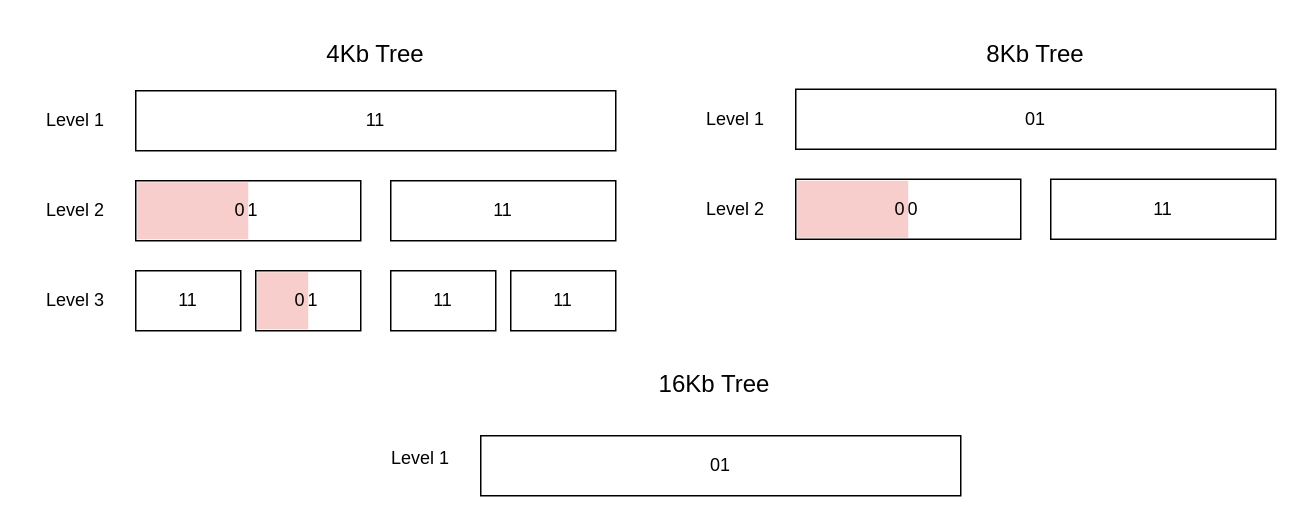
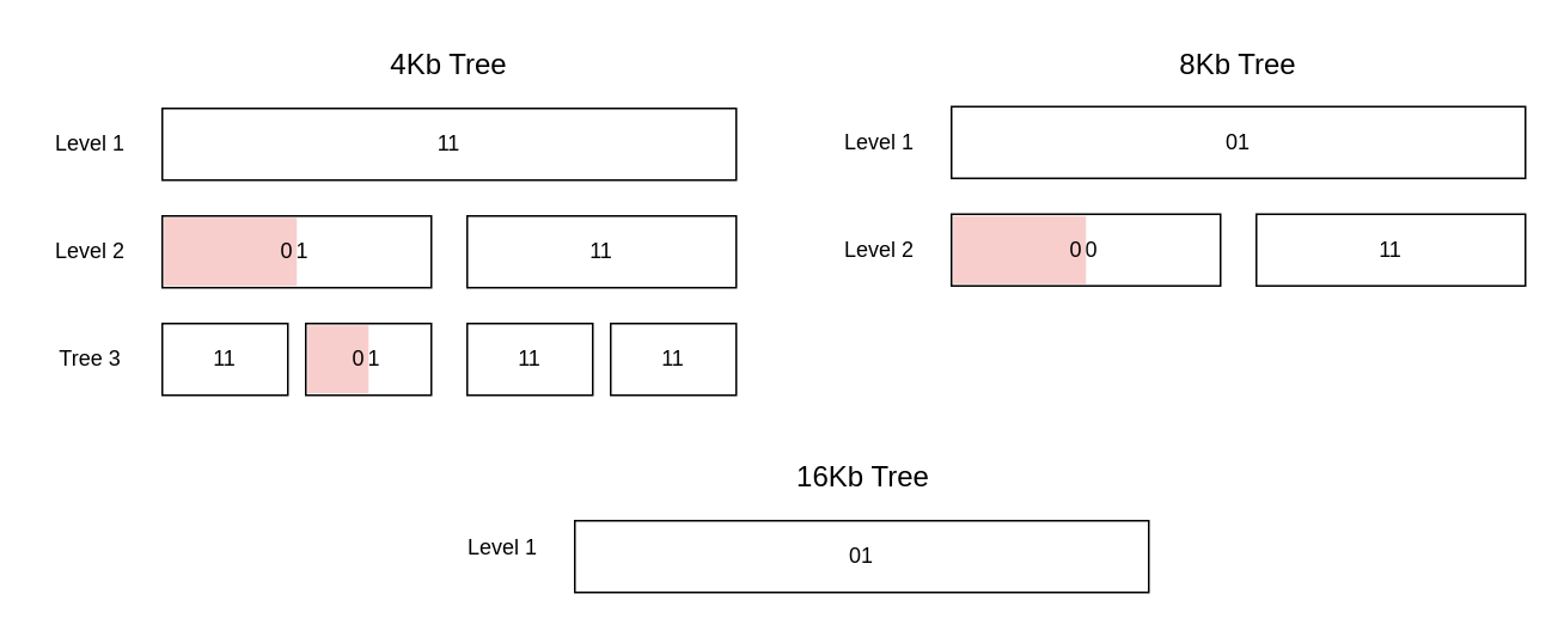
  <mxCell id="0" />
  <mxCell id="1" parent="0" />
  <mxCell id="2" value="Level 2" style="text;html=1;strokeColor=none;fillColor=none;align=center;verticalAlign=middle;whiteSpace=wrap;rounded=0;" vertex="1" parent="1"><mxGeometry x="20" y="125" width="60" height="30" as="geometry" /></mxCell>
- <mxCell id="3" value="Level 3" style="text;html=1;strokeColor=none;fillColor=none;align=center;verticalAlign=middle;whiteSpace=wrap;rounded=0;" vertex="1" parent="1"><mxGeometry x="20" y="185" width="60" height="30" as="geometry" /></mxCell>
+ <mxCell id="3" value="Tree 3" style="text;html=1;strokeColor=none;fillColor=none;align=center;verticalAlign=middle;whiteSpace=wrap;rounded=0;" vertex="1" parent="1"><mxGeometry x="20" y="185" width="60" height="30" as="geometry" /></mxCell>
  <mxCell id="4" value="Level 1" style="text;html=1;strokeColor=none;fillColor=none;align=center;verticalAlign=middle;whiteSpace=wrap;rounded=0;" vertex="1" parent="1"><mxGeometry x="20" y="65" width="60" height="30" as="geometry" /></mxCell>
  <mxCell id="5" value="11" style="rounded=0;whiteSpace=wrap;html=1;" vertex="1" parent="1"><mxGeometry x="90" y="60" width="320" height="40" as="geometry" /></mxCell>
  <mxCell id="6" value="01" style="rounded=0;whiteSpace=wrap;html=1;fillColor=default;strokeColor=default;" vertex="1" parent="1"><mxGeometry x="90" y="120" width="150" height="40" as="geometry" /></mxCell>
  <mxCell id="7" value="11" style="rounded=0;whiteSpace=wrap;html=1;" vertex="1" parent="1"><mxGeometry x="260" y="120" width="150" height="40" as="geometry" /></mxCell>
  <mxCell id="8" value="11" style="rounded=0;whiteSpace=wrap;html=1;fillColor=default;strokeColor=default;" vertex="1" parent="1"><mxGeometry x="90" y="180" width="70" height="40" as="geometry" /></mxCell>
  <mxCell id="9" value="01" style="rounded=0;whiteSpace=wrap;html=1;" vertex="1" parent="1"><mxGeometry x="170" y="180" width="70" height="40" as="geometry" /></mxCell>
  <mxCell id="10" value="11" style="rounded=0;whiteSpace=wrap;html=1;fillColor=default;strokeColor=default;" vertex="1" parent="1"><mxGeometry x="260" y="180" width="70" height="40" as="geometry" /></mxCell>
  <mxCell id="11" value="11" style="rounded=0;whiteSpace=wrap;html=1;" vertex="1" parent="1"><mxGeometry x="340" y="180" width="70" height="40" as="geometry" /></mxCell>
  <mxCell id="12" value="&lt;div align=&quot;right&quot;&gt;0&lt;/div&gt;" style="rounded=0;whiteSpace=wrap;html=1;strokeColor=none;fillColor=#f8cecc;align=right;" vertex="1" parent="1"><mxGeometry x="91" y="121" width="74" height="38" as="geometry" /></mxCell>
  <mxCell id="13" value="&lt;div align=&quot;right&quot;&gt;0&lt;/div&gt;" style="rounded=0;whiteSpace=wrap;html=1;strokeColor=none;fillColor=#f8cecc;align=right;" vertex="1" parent="1"><mxGeometry x="171" y="181" width="34" height="38" as="geometry" /></mxCell>
  <mxCell id="14" value="Level 2" style="text;html=1;strokeColor=none;fillColor=none;align=center;verticalAlign=middle;whiteSpace=wrap;rounded=0;" vertex="1" parent="1"><mxGeometry x="460" y="124" width="60" height="30" as="geometry" /></mxCell>
  <mxCell id="15" value="Level 1" style="text;html=1;strokeColor=none;fillColor=none;align=center;verticalAlign=middle;whiteSpace=wrap;rounded=0;" vertex="1" parent="1"><mxGeometry x="460" y="64" width="60" height="30" as="geometry" /></mxCell>
  <mxCell id="16" value="01" style="rounded=0;whiteSpace=wrap;html=1;" vertex="1" parent="1"><mxGeometry x="530" y="59" width="320" height="40" as="geometry" /></mxCell>
  <mxCell id="17" value="00" style="rounded=0;whiteSpace=wrap;html=1;fillColor=default;strokeColor=default;" vertex="1" parent="1"><mxGeometry x="530" y="119" width="150" height="40" as="geometry" /></mxCell>
  <mxCell id="18" value="11" style="rounded=0;whiteSpace=wrap;html=1;" vertex="1" parent="1"><mxGeometry x="700" y="119" width="150" height="40" as="geometry" /></mxCell>
  <mxCell id="19" value="&lt;div align=&quot;right&quot;&gt;0&lt;/div&gt;" style="rounded=0;whiteSpace=wrap;html=1;strokeColor=none;fillColor=#f8cecc;align=right;" vertex="1" parent="1"><mxGeometry x="531" y="120" width="74" height="38" as="geometry" /></mxCell>
  <mxCell id="20" value="Level 1" style="text;html=1;strokeColor=none;fillColor=none;align=center;verticalAlign=middle;whiteSpace=wrap;rounded=0;" vertex="1" parent="1"><mxGeometry x="250" y="290" width="60" height="30" as="geometry" /></mxCell>
  <mxCell id="21" value="01" style="rounded=0;whiteSpace=wrap;html=1;" vertex="1" parent="1"><mxGeometry x="320" y="290" width="320" height="40" as="geometry" /></mxCell>
  <mxCell id="22" value="&lt;font style=&quot;font-size: 16px;&quot;&gt;4Kb Tree&lt;/font&gt;" style="text;html=1;strokeColor=none;fillColor=none;align=center;verticalAlign=middle;whiteSpace=wrap;rounded=0;" vertex="1" parent="1"><mxGeometry x="200" y="20" width="100" height="30" as="geometry" /></mxCell>
  <mxCell id="23" value="&lt;font style=&quot;font-size: 16px;&quot;&gt;8Kb Tree&lt;/font&gt;" style="text;html=1;strokeColor=none;fillColor=none;align=center;verticalAlign=middle;whiteSpace=wrap;rounded=0;" vertex="1" parent="1"><mxGeometry x="640" y="20" width="100" height="30" as="geometry" /></mxCell>
- <mxCell id="24" value="&lt;font style=&quot;font-size: 16px;&quot;&gt;16Kb Tree&lt;/font&gt;" style="text;html=1;strokeColor=none;fillColor=none;align=center;verticalAlign=middle;whiteSpace=wrap;rounded=0;" vertex="1" parent="1"><mxGeometry x="426" y="240" width="100" height="30" as="geometry" /></mxCell>
+ <mxCell id="24" value="&lt;font style=&quot;font-size: 16px;&quot;&gt;16Kb Tree&lt;/font&gt;" style="text;html=1;strokeColor=none;fillColor=none;align=center;verticalAlign=middle;whiteSpace=wrap;rounded=0;" vertex="1" parent="1"><mxGeometry x="431" y="250" width="100" height="30" as="geometry" /></mxCell>
